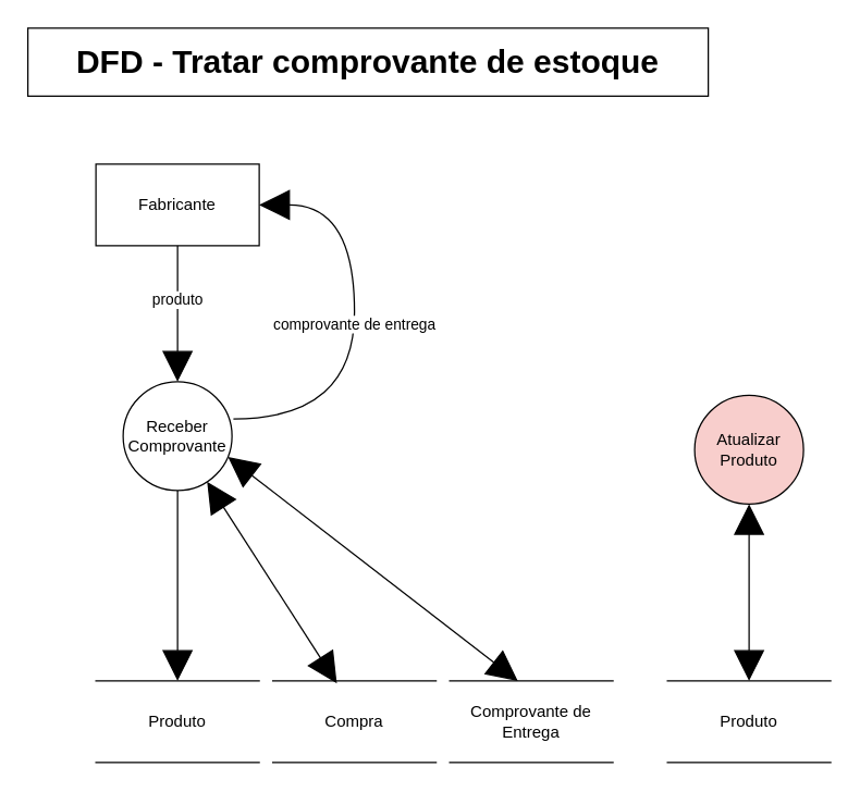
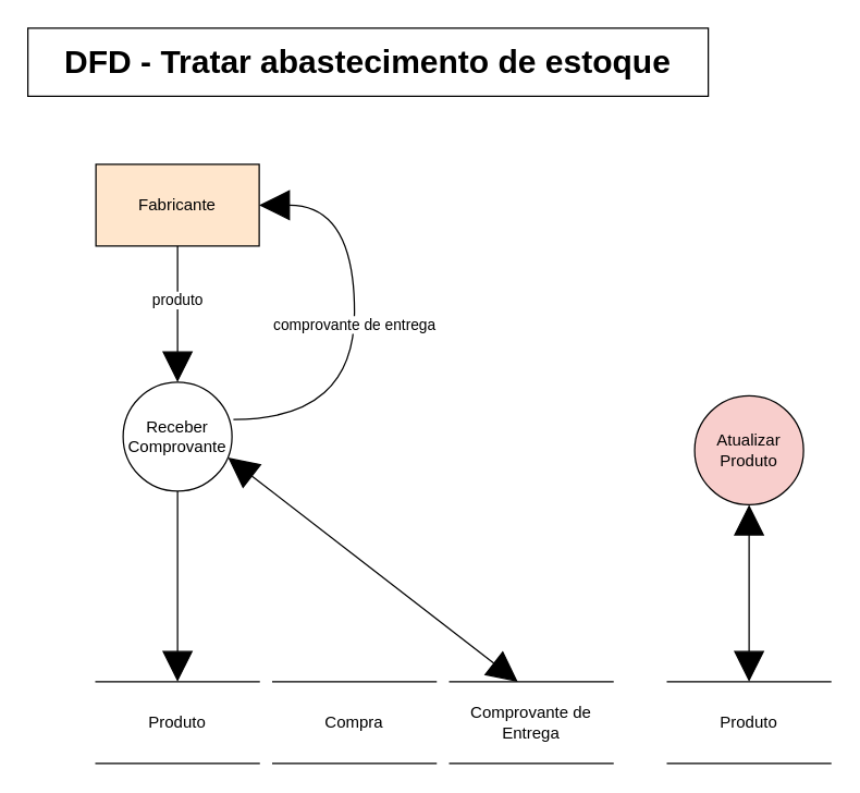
  <mxCell id="0" />
  <mxCell id="1" parent="0" />
- <mxCell id="2" value="&lt;span style=&quot;font-size: 24px ; font-weight: 700&quot;&gt;DFD - Tratar comprovante de estoque&lt;/span&gt;" style="rounded=0;whiteSpace=wrap;html=1;" parent="1" vertex="1"><mxGeometry x="20" y="20" width="500" height="50" as="geometry" /></mxCell>
+ <mxCell id="2" value="&lt;span style=&quot;font-size: 24px ; font-weight: 700&quot;&gt;DFD - Tratar abastecimento de estoque&lt;/span&gt;" style="rounded=0;whiteSpace=wrap;html=1;" parent="1" vertex="1"><mxGeometry x="20" y="20" width="500" height="50" as="geometry" /></mxCell>
  <mxCell id="3" value="Produto" style="shape=partialRectangle;whiteSpace=wrap;html=1;left=0;right=0;fillColor=none;" parent="1" vertex="1"><mxGeometry x="70" y="500" width="120" height="60" as="geometry" /></mxCell>
  <mxCell id="4" value="produto" style="edgeStyle=orthogonalEdgeStyle;rounded=0;orthogonalLoop=1;jettySize=auto;html=1;entryX=0.5;entryY=0;entryDx=0;entryDy=0;endArrow=block;endFill=1;endSize=20;" parent="1" source="5" target="10" edge="1"><mxGeometry x="-0.2" relative="1" as="geometry"><mxPoint as="offset" /></mxGeometry></mxCell>
- <mxCell id="5" value="Fabricante" style="rounded=0;whiteSpace=wrap;html=1;" parent="1" vertex="1"><mxGeometry x="70" y="120" width="120" height="60" as="geometry" /></mxCell>
+ <mxCell id="5" value="Fabricante" style="rounded=0;whiteSpace=wrap;html=1;fillColor=#ffe6cc;" parent="1" vertex="1"><mxGeometry x="70" y="120" width="120" height="60" as="geometry" /></mxCell>
  <mxCell id="6" style="edgeStyle=orthogonalEdgeStyle;rounded=0;orthogonalLoop=1;jettySize=auto;html=1;entryX=0.5;entryY=0;entryDx=0;entryDy=0;endArrow=block;endFill=1;endSize=20;startArrow=none;startFill=0;startSize=20;" parent="1" source="10" target="3" edge="1"><mxGeometry relative="1" as="geometry" /></mxCell>
- <mxCell id="7" style="rounded=0;orthogonalLoop=1;jettySize=auto;html=1;entryX=0.392;entryY=0.03;entryDx=0;entryDy=0;entryPerimeter=0;startArrow=block;startFill=1;startSize=20;endArrow=block;endFill=1;endSize=20;" parent="1" source="10" target="11" edge="1"><mxGeometry relative="1" as="geometry" /></mxCell>
  <mxCell id="8" value="comprovante de entrega" style="edgeStyle=orthogonalEdgeStyle;rounded=0;orthogonalLoop=1;jettySize=auto;html=1;entryX=1;entryY=0.5;entryDx=0;entryDy=0;startArrow=none;startFill=0;startSize=20;endArrow=block;endFill=1;endSize=20;curved=1;exitX=1.013;exitY=0.342;exitDx=0;exitDy=0;exitPerimeter=0;" parent="1" source="10" target="5" edge="1"><mxGeometry relative="1" as="geometry"><Array as="points"><mxPoint x="260" y="307" /><mxPoint x="260" y="150" /></Array></mxGeometry></mxCell>
  <mxCell id="9" style="rounded=0;orthogonalLoop=1;jettySize=auto;html=1;entryX=0.417;entryY=0;entryDx=0;entryDy=0;entryPerimeter=0;startArrow=block;startFill=1;startSize=20;endArrow=block;endFill=1;endSize=20;exitX=0.963;exitY=0.692;exitDx=0;exitDy=0;exitPerimeter=0;" parent="1" source="10" target="12" edge="1"><mxGeometry relative="1" as="geometry" /></mxCell>
  <mxCell id="10" value="Receber Comprovante" style="ellipse;whiteSpace=wrap;html=1;aspect=fixed;" parent="1" vertex="1"><mxGeometry x="90" y="280" width="80" height="80" as="geometry" /></mxCell>
  <mxCell id="11" value="Compra" style="shape=partialRectangle;whiteSpace=wrap;html=1;left=0;right=0;fillColor=none;" parent="1" vertex="1"><mxGeometry x="200" y="500" width="120" height="60" as="geometry" /></mxCell>
  <mxCell id="12" value="Comprovante de&lt;br&gt;Entrega" style="shape=partialRectangle;whiteSpace=wrap;html=1;left=0;right=0;fillColor=none;" parent="1" vertex="1"><mxGeometry x="330" y="500" width="120" height="60" as="geometry" /></mxCell>
  <mxCell id="13" style="edgeStyle=orthogonalEdgeStyle;rounded=0;orthogonalLoop=1;jettySize=auto;html=1;entryX=0.5;entryY=0;entryDx=0;entryDy=0;endArrow=block;endFill=1;endSize=20;startSize=20;startArrow=block;startFill=1;" parent="1" source="14" target="15" edge="1"><mxGeometry relative="1" as="geometry" /></mxCell>
  <mxCell id="14" value="Atualizar Produto" style="ellipse;whiteSpace=wrap;html=1;aspect=fixed;fillColor=#f8cecc;" parent="1" vertex="1"><mxGeometry x="510" y="290" width="80" height="80" as="geometry" /></mxCell>
  <mxCell id="15" value="Produto" style="shape=partialRectangle;whiteSpace=wrap;html=1;left=0;right=0;fillColor=none;" parent="1" vertex="1"><mxGeometry x="490" y="500" width="120" height="60" as="geometry" /></mxCell>
